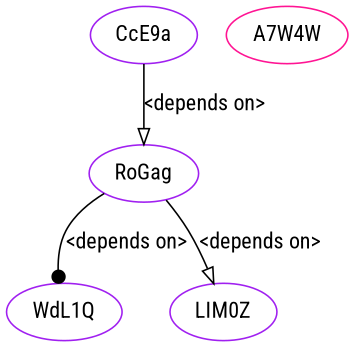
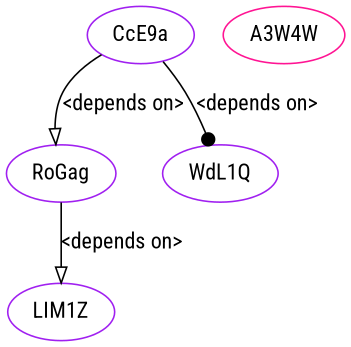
  digraph {
    fontname="Roboto Condensed"
    node [color=purple fontname="Roboto Condensed"]
    edge [arrowhead=onormal fontname="Roboto Condensed"]
    n1 [label=CcE9a]
    n2 [label=RoGag]
    n3 [label=WdL1Q]
-   n4 [label=LIM0Z]
-   n5 [color=deeppink label=A7W4W]
+   n4 [label=LIM1Z]
+   n5 [color=deeppink label=A3W4W]
    n1 -> n2 [label="<depends on>"]
-   n2 -> n3 [arrowhead=dot label="<depends on>"]
+   n1 -> n3 [arrowhead=dot label="<depends on>"]
    n2 -> n4 [label="<depends on>"]
  }
